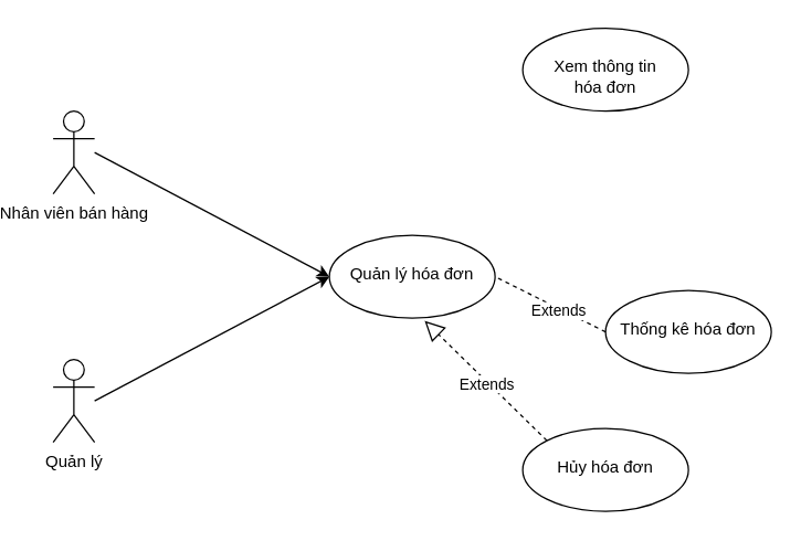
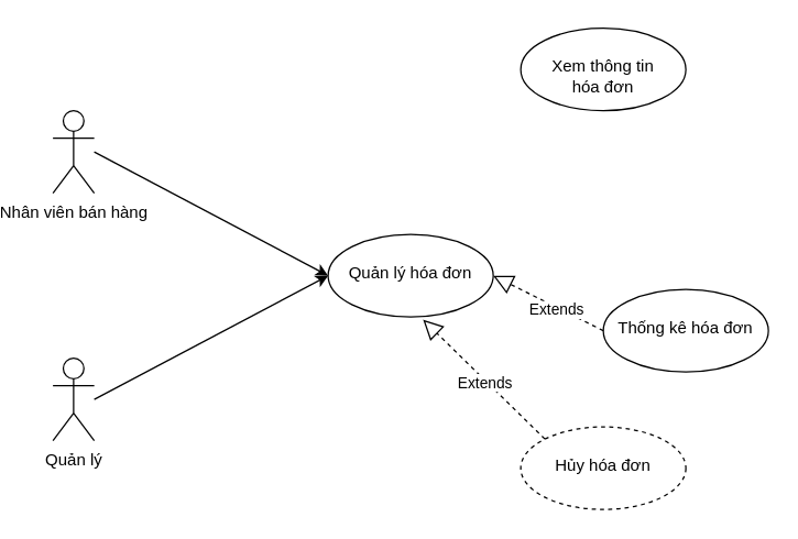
  <mxCell id="0" />
  <mxCell id="1" parent="0" />
  <mxCell id="2" value="Quản lý" style="shape=umlActor;verticalLabelPosition=bottom;verticalAlign=top;html=1;outlineConnect=0;" parent="1" vertex="1"><mxGeometry x="20" y="260" width="30" height="60" as="geometry" /></mxCell>
  <mxCell id="3" value="Nhân viên bán hàng" style="shape=umlActor;verticalLabelPosition=bottom;verticalAlign=top;html=1;outlineConnect=0;" parent="1" vertex="1"><mxGeometry x="20" y="80" width="30" height="60" as="geometry" /></mxCell>
  <mxCell id="4" value="&lt;br&gt;Quản lý hóa đơn" style="ellipse;whiteSpace=wrap;html=1;verticalAlign=top;" parent="1" vertex="1"><mxGeometry x="220" y="170" width="120" height="60" as="geometry" /></mxCell>
  <mxCell id="5" value="" style="endArrow=classic;html=1;rounded=0;" parent="1" edge="1"><mxGeometry width="50" height="50" relative="1" as="geometry"><mxPoint x="50" y="110" as="sourcePoint" /><mxPoint x="220" y="200" as="targetPoint" /></mxGeometry></mxCell>
  <mxCell id="6" value="" style="endArrow=classic;html=1;rounded=0;" parent="1" edge="1"><mxGeometry width="50" height="50" relative="1" as="geometry"><mxPoint x="50" y="290" as="sourcePoint" /><mxPoint x="220" y="200" as="targetPoint" /></mxGeometry></mxCell>
  <mxCell id="7" value="&lt;br&gt;Thống kê hóa đơn" style="ellipse;whiteSpace=wrap;html=1;verticalAlign=top;" parent="1" vertex="1"><mxGeometry x="420" y="210" width="120" height="60" as="geometry" /></mxCell>
  <mxCell id="8" value="&lt;br&gt;Xem thông tin&lt;br&gt;hóa đơn" style="ellipse;whiteSpace=wrap;html=1;verticalAlign=top;" parent="1" vertex="1"><mxGeometry x="360" y="20" width="120" height="60" as="geometry" /></mxCell>
- <mxCell id="9" value="" style="endArrow=none;dashed=1;endFill=0;endSize=12;html=1;rounded=0;exitX=0;exitY=0.5;exitDx=0;exitDy=0;entryX=1;entryY=0.5;entryDx=0;entryDy=0;" parent="1" source="7" target="4" edge="1"><mxGeometry width="160" relative="1" as="geometry"><mxPoint x="387.574" y="81.213" as="sourcePoint" /><mxPoint x="290" y="180" as="targetPoint" /></mxGeometry></mxCell>
+ <mxCell id="9" value="" style="endArrow=block;dashed=1;endFill=0;endSize=12;html=1;rounded=0;exitX=0;exitY=0.5;exitDx=0;exitDy=0;entryX=1;entryY=0.5;entryDx=0;entryDy=0;" parent="1" source="7" target="4" edge="1"><mxGeometry width="160" relative="1" as="geometry"><mxPoint x="387.574" y="81.213" as="sourcePoint" /><mxPoint x="290" y="180" as="targetPoint" /></mxGeometry></mxCell>
  <mxCell id="10" value="Extends" style="edgeLabel;html=1;align=center;verticalAlign=middle;resizable=0;points=[];" parent="9" vertex="1" connectable="0"><mxGeometry x="-0.161" y="2" relative="1" as="geometry"><mxPoint as="offset" /></mxGeometry></mxCell>
- <mxCell id="11" value="&lt;br&gt;Hủy hóa đơn" style="ellipse;whiteSpace=wrap;html=1;verticalAlign=top;" vertex="1" parent="1"><mxGeometry x="360" y="310" width="120" height="60" as="geometry" /></mxCell>
+ <mxCell id="11" value="&lt;br&gt;Hủy hóa đơn" style="ellipse;whiteSpace=wrap;html=1;verticalAlign=top;dashed=1;" vertex="1" parent="1"><mxGeometry x="360" y="310" width="120" height="60" as="geometry" /></mxCell>
  <mxCell id="12" value="" style="endArrow=block;dashed=1;endFill=0;endSize=12;html=1;rounded=0;exitX=0;exitY=0;exitDx=0;exitDy=0;entryX=0.575;entryY=1.033;entryDx=0;entryDy=0;entryPerimeter=0;" edge="1" parent="1" source="11" target="4"><mxGeometry width="160" relative="1" as="geometry"><mxPoint x="110" y="220" as="sourcePoint" /><mxPoint x="290" y="240" as="targetPoint" /></mxGeometry></mxCell>
  <mxCell id="13" value="Extends" style="edgeLabel;html=1;align=center;verticalAlign=middle;resizable=0;points=[];" vertex="1" connectable="0" parent="12"><mxGeometry x="0.247" y="2" relative="1" as="geometry"><mxPoint x="12" y="11" as="offset" /></mxGeometry></mxCell>
